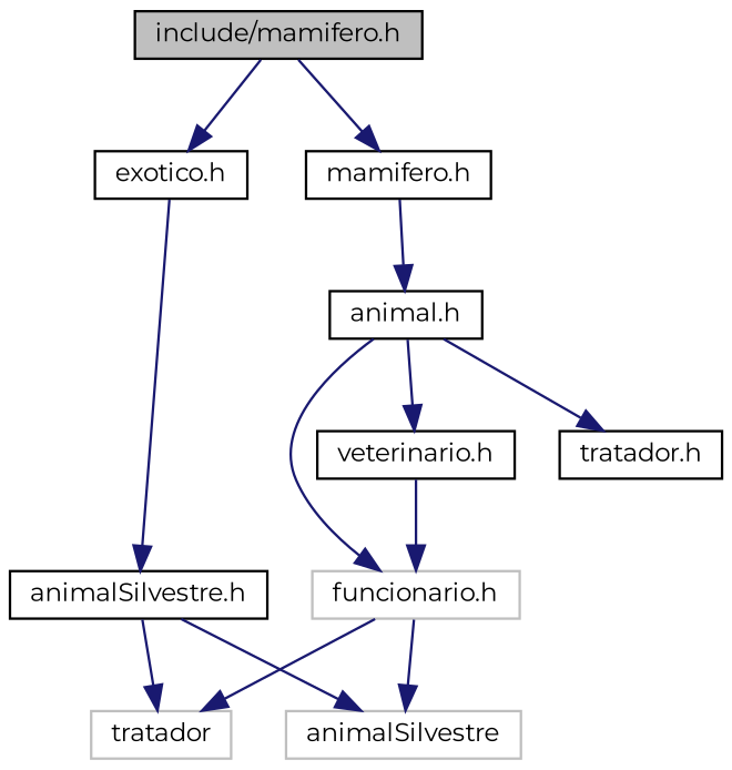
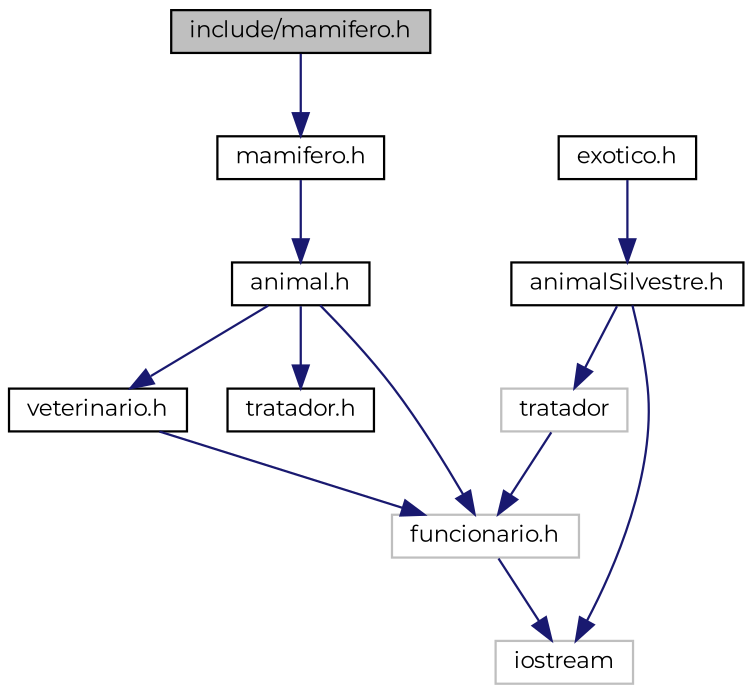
  digraph {
    fontname=Montserrat
    node [color=black fillcolor=white fontname=Montserrat fontsize=10 shape=record style=filled]
    edge [color=midnightblue fontname=Montserrat fontsize=10 labelfontname=Helvetica labelfontsize=10 style=solid]
    n1 [fillcolor=grey75 fontcolor=black height=0.2 label="include/mamifero.h" width=0.4]
    n2 [height=0.2 label="mamifero.h" width=0.4]
    n3 [height=0.2 label="exotico.h" width=0.4]
    n4 [height=0.2 label="animal.h" width=0.4]
    n5 [height=0.2 label="animalSilvestre.h" width=0.4]
    n6 [height=0.2 label="veterinario.h" width=0.4]
    n7 [height=0.2 label="tratador.h" width=0.4]
    n8 [color=grey75 height=0.2 label="funcionario.h" width=0.4]
    n9 [color=grey75 height=0.2 label=tratador width=0.4]
-   n10 [color=grey75 height=0.2 label=animalSilvestre width=0.4]
+   n10 [color=grey75 height=0.2 label=iostream width=0.4]
    n1 -> n2
-   n1 -> n3
    n2 -> n4
    n3 -> n5
    n4 -> n6
    n4 -> n7
    n4 -> n8
    n5 -> n9
    n5 -> n10
    n6 -> n8
-   n8 -> n9
+   n9 -> n8
    n8 -> n10
  }
